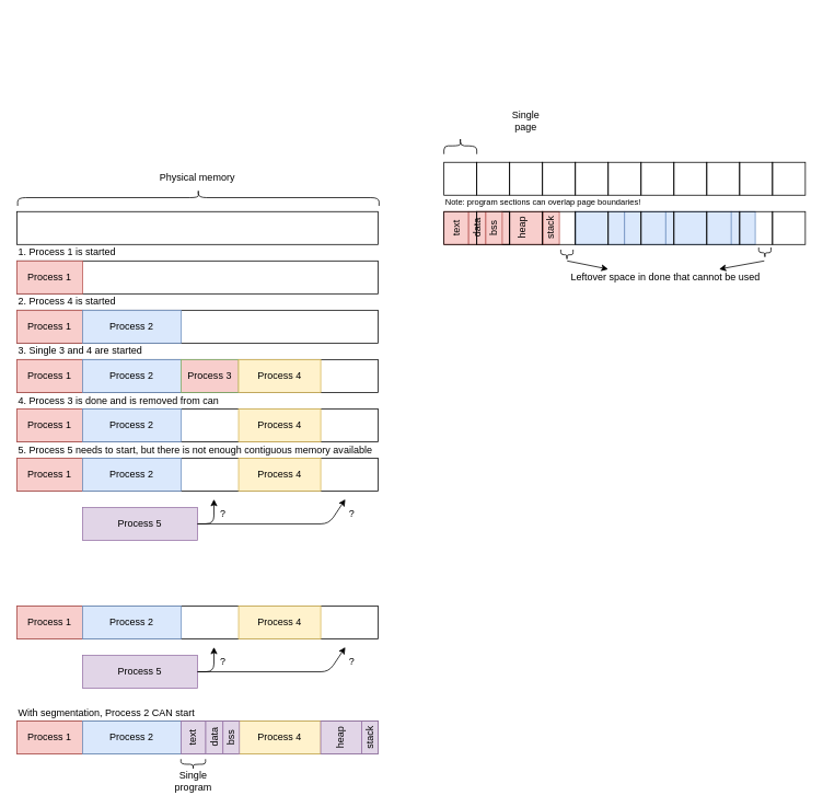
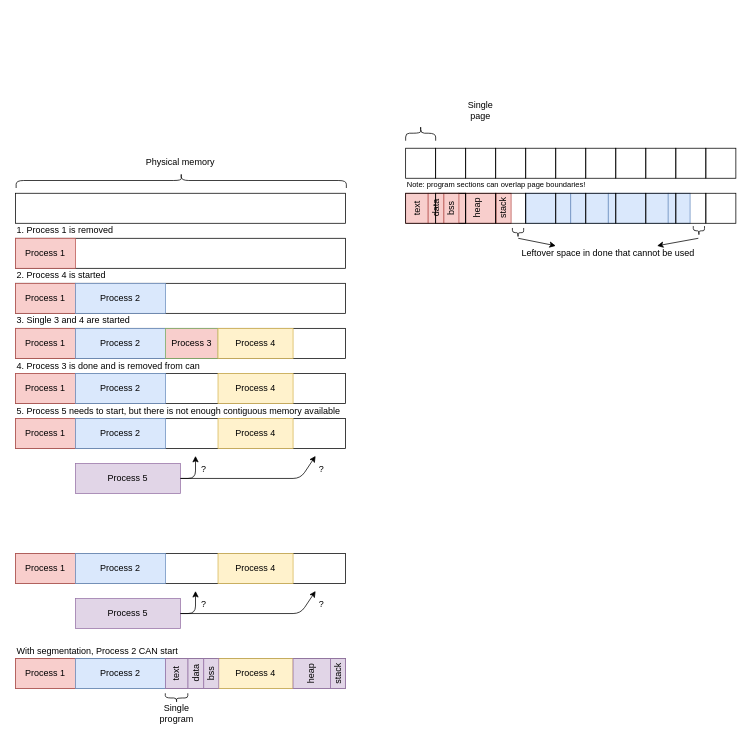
  <mxCell id="0" />
  <mxCell id="1" parent="0" />
  <mxCell id="2" value="" style="rounded=0;whiteSpace=wrap;html=1;fillColor=#dae8fc;strokeColor=#6c8ebf;" vertex="1" parent="1"><mxGeometry x="700" y="257" width="60" height="40" as="geometry" /></mxCell>
  <mxCell id="3" value="" style="rounded=0;whiteSpace=wrap;html=1;fillColor=#dae8fc;strokeColor=#6c8ebf;" vertex="1" parent="1"><mxGeometry x="760" y="257" width="50" height="40" as="geometry" /></mxCell>
  <mxCell id="4" value="" style="rounded=0;whiteSpace=wrap;html=1;fillColor=#dae8fc;strokeColor=#6c8ebf;" vertex="1" parent="1"><mxGeometry x="810" y="257" width="80" height="40" as="geometry" /></mxCell>
  <mxCell id="5" value="" style="rounded=0;whiteSpace=wrap;html=1;fillColor=#dae8fc;strokeColor=#6c8ebf;" vertex="1" parent="1"><mxGeometry x="889.75" y="257" width="29.25" height="40" as="geometry" /></mxCell>
  <mxCell id="6" value="heap" style="rounded=0;whiteSpace=wrap;html=1;align=center;horizontal=0;fillColor=#f8cecc;strokeColor=#b85450;" vertex="1" parent="1"><mxGeometry x="610.5" y="257" width="50" height="40" as="geometry" /></mxCell>
  <mxCell id="7" value="stack" style="rounded=0;whiteSpace=wrap;html=1;align=center;horizontal=0;fillColor=#f8cecc;strokeColor=#b85450;" vertex="1" parent="1"><mxGeometry x="660.5" y="257" width="20" height="40" as="geometry" /></mxCell>
  <mxCell id="8" value="" style="rounded=0;whiteSpace=wrap;html=1;fillColor=none;" vertex="1" parent="1"><mxGeometry x="580" y="257" width="40" height="40" as="geometry" /></mxCell>
  <mxCell id="9" value="" style="rounded=0;whiteSpace=wrap;html=1;fillColor=none;" vertex="1" parent="1"><mxGeometry x="620" y="257" width="40" height="40" as="geometry" /></mxCell>
  <mxCell id="10" value="text" style="rounded=0;whiteSpace=wrap;html=1;align=center;horizontal=0;fillColor=#f8cecc;strokeColor=#b85450;" vertex="1" parent="1"><mxGeometry x="540" y="257" width="30" height="40" as="geometry" /></mxCell>
  <mxCell id="11" value="data" style="rounded=0;whiteSpace=wrap;html=1;align=center;horizontal=0;fillColor=#f8cecc;strokeColor=#b85450;" vertex="1" parent="1"><mxGeometry x="570" y="257" width="21" height="40" as="geometry" /></mxCell>
  <mxCell id="12" value="bss" style="rounded=0;whiteSpace=wrap;html=1;align=center;horizontal=0;fillColor=#f8cecc;strokeColor=#b85450;" vertex="1" parent="1"><mxGeometry x="591" y="257" width="20" height="40" as="geometry" /></mxCell>
  <mxCell id="13" value="" style="rounded=0;whiteSpace=wrap;html=1;" vertex="1" parent="1"><mxGeometry x="20" y="257" width="440" height="40" as="geometry" /></mxCell>
  <mxCell id="14" value="" style="rounded=0;whiteSpace=wrap;html=1;" vertex="1" parent="1"><mxGeometry x="20" y="317" width="440" height="40" as="geometry" /></mxCell>
  <mxCell id="15" value="" style="rounded=0;whiteSpace=wrap;html=1;" vertex="1" parent="1"><mxGeometry x="20" y="377" width="440" height="40" as="geometry" /></mxCell>
  <mxCell id="16" value="" style="rounded=0;whiteSpace=wrap;html=1;" vertex="1" parent="1"><mxGeometry x="20" y="437" width="440" height="40" as="geometry" /></mxCell>
  <mxCell id="17" value="" style="rounded=0;whiteSpace=wrap;html=1;" vertex="1" parent="1"><mxGeometry x="20" y="497" width="440" height="40" as="geometry" /></mxCell>
  <mxCell id="18" value="Process 1" style="rounded=0;whiteSpace=wrap;html=1;fillColor=#f8cecc;strokeColor=#b85450;" vertex="1" parent="1"><mxGeometry x="20" y="317" width="80" height="40" as="geometry" /></mxCell>
  <mxCell id="19" value="" style="shape=curlyBracket;whiteSpace=wrap;html=1;rounded=1;rotation=90;" vertex="1" parent="1"><mxGeometry x="550" y="157" width="20" height="40" as="geometry" /></mxCell>
  <mxCell id="20" value="Physical memory" style="text;html=1;strokeColor=none;fillColor=none;align=center;verticalAlign=middle;whiteSpace=wrap;rounded=0;" vertex="1" parent="1"><mxGeometry x="20" y="206" width="440" height="20" as="geometry" /></mxCell>
  <mxCell id="21" value="Process 1" style="rounded=0;whiteSpace=wrap;html=1;fillColor=#f8cecc;strokeColor=#b85450;" vertex="1" parent="1"><mxGeometry x="20" y="377" width="80" height="40" as="geometry" /></mxCell>
  <mxCell id="22" value="Process 2" style="rounded=0;whiteSpace=wrap;html=1;fillColor=#dae8fc;strokeColor=#6c8ebf;" vertex="1" parent="1"><mxGeometry x="100" y="377" width="120" height="40" as="geometry" /></mxCell>
  <mxCell id="23" value="Process 1" style="rounded=0;whiteSpace=wrap;html=1;fillColor=#f8cecc;strokeColor=#b85450;" vertex="1" parent="1"><mxGeometry x="20" y="437" width="80" height="40" as="geometry" /></mxCell>
  <mxCell id="24" value="Process 2" style="rounded=0;whiteSpace=wrap;html=1;fillColor=#dae8fc;strokeColor=#6c8ebf;" vertex="1" parent="1"><mxGeometry x="100" y="437" width="120" height="40" as="geometry" /></mxCell>
  <mxCell id="25" value="Process 3" style="rounded=0;whiteSpace=wrap;html=1;fillColor=#f8cecc;strokeColor=#82b366;" vertex="1" parent="1"><mxGeometry x="220" y="437" width="70" height="40" as="geometry" /></mxCell>
  <mxCell id="26" value="Process 4" style="rounded=0;whiteSpace=wrap;html=1;fillColor=#fff2cc;strokeColor=#d6b656;" vertex="1" parent="1"><mxGeometry x="290" y="437" width="100" height="40" as="geometry" /></mxCell>
  <mxCell id="27" value="Process 1" style="rounded=0;whiteSpace=wrap;html=1;fillColor=#f8cecc;strokeColor=#b85450;" vertex="1" parent="1"><mxGeometry x="20" y="497" width="80" height="40" as="geometry" /></mxCell>
  <mxCell id="28" value="Process 2" style="rounded=0;whiteSpace=wrap;html=1;fillColor=#dae8fc;strokeColor=#6c8ebf;" vertex="1" parent="1"><mxGeometry x="100" y="497" width="120" height="40" as="geometry" /></mxCell>
  <mxCell id="29" value="Process 4" style="rounded=0;whiteSpace=wrap;html=1;fillColor=#fff2cc;strokeColor=#d6b656;" vertex="1" parent="1"><mxGeometry x="290" y="497" width="100" height="40" as="geometry" /></mxCell>
  <mxCell id="30" value="4. Process 3 is done and is removed from can" style="text;html=1;strokeColor=none;fillColor=none;align=left;verticalAlign=middle;whiteSpace=wrap;rounded=0;" vertex="1" parent="1"><mxGeometry x="20" y="477" width="440" height="20" as="geometry" /></mxCell>
- <mxCell id="31" value="1. Process 1 is started" style="text;html=1;strokeColor=none;fillColor=none;align=left;verticalAlign=middle;whiteSpace=wrap;rounded=0;" vertex="1" parent="1"><mxGeometry x="20" y="297" width="440" height="20" as="geometry" /></mxCell>
+ <mxCell id="31" value="1. Process 1 is removed" style="text;html=1;strokeColor=none;fillColor=none;align=left;verticalAlign=middle;whiteSpace=wrap;rounded=0;" vertex="1" parent="1"><mxGeometry x="20" y="297" width="440" height="20" as="geometry" /></mxCell>
  <mxCell id="32" value="2. Process 4 is started" style="text;html=1;strokeColor=none;fillColor=none;align=left;verticalAlign=middle;whiteSpace=wrap;rounded=0;" vertex="1" parent="1"><mxGeometry x="20" y="357" width="440" height="20" as="geometry" /></mxCell>
  <mxCell id="33" value="3. Single 3 and 4 are started" style="text;html=1;strokeColor=none;fillColor=none;align=left;verticalAlign=middle;whiteSpace=wrap;rounded=0;" vertex="1" parent="1"><mxGeometry x="20" y="417" width="440" height="20" as="geometry" /></mxCell>
  <mxCell id="34" value="" style="rounded=0;whiteSpace=wrap;html=1;" vertex="1" parent="1"><mxGeometry x="20" y="557" width="440" height="40" as="geometry" /></mxCell>
  <mxCell id="35" value="Process 1" style="rounded=0;whiteSpace=wrap;html=1;fillColor=#f8cecc;strokeColor=#b85450;" vertex="1" parent="1"><mxGeometry x="20" y="557" width="80" height="40" as="geometry" /></mxCell>
  <mxCell id="36" value="Process 2" style="rounded=0;whiteSpace=wrap;html=1;fillColor=#dae8fc;strokeColor=#6c8ebf;" vertex="1" parent="1"><mxGeometry x="100" y="557" width="120" height="40" as="geometry" /></mxCell>
  <mxCell id="37" value="Process 4" style="rounded=0;whiteSpace=wrap;html=1;fillColor=#fff2cc;strokeColor=#d6b656;" vertex="1" parent="1"><mxGeometry x="290" y="557" width="100" height="40" as="geometry" /></mxCell>
  <mxCell id="38" value="5. Process 5 needs to start, but there is not enough contiguous memory available" style="text;html=1;strokeColor=none;fillColor=none;align=left;verticalAlign=middle;whiteSpace=wrap;rounded=0;" vertex="1" parent="1"><mxGeometry x="20" y="537" width="440" height="20" as="geometry" /></mxCell>
  <mxCell id="39" value="Process 5" style="rounded=0;whiteSpace=wrap;html=1;fillColor=#e1d5e7;strokeColor=#9673a6;" vertex="1" parent="1"><mxGeometry x="100" y="617" width="140" height="40" as="geometry" /></mxCell>
  <mxCell id="40" value="" style="endArrow=classic;html=1;" edge="1" parent="1"><mxGeometry width="50" height="50" relative="1" as="geometry"><mxPoint x="240" y="637" as="sourcePoint" /><mxPoint x="260" y="607" as="targetPoint" /><Array as="points"><mxPoint x="260" y="637" /></Array></mxGeometry></mxCell>
  <mxCell id="41" value="" style="endArrow=classic;html=1;" edge="1" parent="1"><mxGeometry width="50" height="50" relative="1" as="geometry"><mxPoint x="240" y="637" as="sourcePoint" /><mxPoint x="420" y="607" as="targetPoint" /><Array as="points"><mxPoint x="400" y="637" /></Array></mxGeometry></mxCell>
  <mxCell id="42" value="?" style="text;html=1;strokeColor=none;fillColor=none;align=center;verticalAlign=middle;whiteSpace=wrap;rounded=0;" vertex="1" parent="1"><mxGeometry x="251" y="615" width="40" height="20" as="geometry" /></mxCell>
  <mxCell id="43" value="?" style="text;html=1;strokeColor=none;fillColor=none;align=center;verticalAlign=middle;whiteSpace=wrap;rounded=0;" vertex="1" parent="1"><mxGeometry x="408" y="615" width="40" height="20" as="geometry" /></mxCell>
  <mxCell id="44" value="" style="rounded=0;whiteSpace=wrap;html=1;" vertex="1" parent="1"><mxGeometry x="20" y="737" width="440" height="40" as="geometry" /></mxCell>
  <mxCell id="45" value="Process 1" style="rounded=0;whiteSpace=wrap;html=1;fillColor=#f8cecc;strokeColor=#b85450;" vertex="1" parent="1"><mxGeometry x="20" y="737" width="80" height="40" as="geometry" /></mxCell>
  <mxCell id="46" value="Process 2" style="rounded=0;whiteSpace=wrap;html=1;fillColor=#dae8fc;strokeColor=#6c8ebf;" vertex="1" parent="1"><mxGeometry x="100" y="737" width="120" height="40" as="geometry" /></mxCell>
  <mxCell id="47" value="Process 4" style="rounded=0;whiteSpace=wrap;html=1;fillColor=#fff2cc;strokeColor=#d6b656;" vertex="1" parent="1"><mxGeometry x="290" y="737" width="100" height="40" as="geometry" /></mxCell>
  <mxCell id="48" value="Process 5" style="rounded=0;whiteSpace=wrap;html=1;fillColor=#e1d5e7;strokeColor=#9673a6;" vertex="1" parent="1"><mxGeometry x="100" y="797" width="140" height="40" as="geometry" /></mxCell>
  <mxCell id="49" value="" style="endArrow=classic;html=1;" edge="1" parent="1"><mxGeometry width="50" height="50" relative="1" as="geometry"><mxPoint x="240" y="817" as="sourcePoint" /><mxPoint x="260" y="787" as="targetPoint" /><Array as="points"><mxPoint x="260" y="817" /></Array></mxGeometry></mxCell>
  <mxCell id="50" value="" style="endArrow=classic;html=1;" edge="1" parent="1"><mxGeometry width="50" height="50" relative="1" as="geometry"><mxPoint x="240" y="817" as="sourcePoint" /><mxPoint x="420" y="787" as="targetPoint" /><Array as="points"><mxPoint x="400" y="817" /></Array></mxGeometry></mxCell>
  <mxCell id="51" value="?" style="text;html=1;strokeColor=none;fillColor=none;align=center;verticalAlign=middle;whiteSpace=wrap;rounded=0;" vertex="1" parent="1"><mxGeometry x="251" y="795" width="40" height="20" as="geometry" /></mxCell>
  <mxCell id="52" value="?" style="text;html=1;strokeColor=none;fillColor=none;align=center;verticalAlign=middle;whiteSpace=wrap;rounded=0;" vertex="1" parent="1"><mxGeometry x="408" y="795" width="40" height="20" as="geometry" /></mxCell>
  <mxCell id="53" value="" style="rounded=0;whiteSpace=wrap;html=1;" vertex="1" parent="1"><mxGeometry x="20" y="877" width="440" height="40" as="geometry" /></mxCell>
  <mxCell id="54" value="Process 1" style="rounded=0;whiteSpace=wrap;html=1;fillColor=#f8cecc;strokeColor=#b85450;" vertex="1" parent="1"><mxGeometry x="20" y="877" width="80" height="40" as="geometry" /></mxCell>
  <mxCell id="55" value="Process 2" style="rounded=0;whiteSpace=wrap;html=1;fillColor=#dae8fc;strokeColor=#6c8ebf;" vertex="1" parent="1"><mxGeometry x="100" y="877" width="120" height="40" as="geometry" /></mxCell>
  <mxCell id="56" value="Process 4" style="rounded=0;whiteSpace=wrap;html=1;fillColor=#fff2cc;strokeColor=#d6b656;" vertex="1" parent="1"><mxGeometry x="290" y="877" width="100" height="40" as="geometry" /></mxCell>
  <mxCell id="57" value="With segmentation, Process 2 CAN start" style="text;html=1;strokeColor=none;fillColor=none;align=left;verticalAlign=middle;whiteSpace=wrap;rounded=0;" vertex="1" parent="1"><mxGeometry x="20" y="857" width="440" height="20" as="geometry" /></mxCell>
  <mxCell id="58" value="text" style="rounded=0;whiteSpace=wrap;html=1;align=center;horizontal=0;fillColor=#e1d5e7;strokeColor=#9673a6;" vertex="1" parent="1"><mxGeometry x="220" y="877" width="30" height="40" as="geometry" /></mxCell>
  <mxCell id="59" value="data" style="rounded=0;whiteSpace=wrap;html=1;align=center;horizontal=0;fillColor=#e1d5e7;strokeColor=#9673a6;" vertex="1" parent="1"><mxGeometry x="250" y="877" width="21" height="40" as="geometry" /></mxCell>
  <mxCell id="60" value="bss" style="rounded=0;whiteSpace=wrap;html=1;align=center;horizontal=0;fillColor=#e1d5e7;strokeColor=#9673a6;" vertex="1" parent="1"><mxGeometry x="271" y="877" width="20" height="40" as="geometry" /></mxCell>
  <mxCell id="61" value="heap" style="rounded=0;whiteSpace=wrap;html=1;align=center;horizontal=0;fillColor=#e1d5e7;strokeColor=#9673a6;" vertex="1" parent="1"><mxGeometry x="390" y="877" width="50" height="40" as="geometry" /></mxCell>
  <mxCell id="62" value="stack" style="rounded=0;whiteSpace=wrap;html=1;align=center;horizontal=0;fillColor=#e1d5e7;strokeColor=#9673a6;" vertex="1" parent="1"><mxGeometry x="440" y="877" width="20" height="40" as="geometry" /></mxCell>
  <mxCell id="63" value="" style="rounded=0;whiteSpace=wrap;html=1;fillColor=none;" vertex="1" parent="1"><mxGeometry x="700" y="257" width="40" height="40" as="geometry" /></mxCell>
  <mxCell id="64" value="" style="rounded=0;whiteSpace=wrap;html=1;fillColor=none;" vertex="1" parent="1"><mxGeometry x="740" y="257" width="40" height="40" as="geometry" /></mxCell>
  <mxCell id="65" value="" style="rounded=0;whiteSpace=wrap;html=1;fillColor=none;" vertex="1" parent="1"><mxGeometry x="780" y="257" width="40" height="40" as="geometry" /></mxCell>
  <mxCell id="66" value="" style="rounded=0;whiteSpace=wrap;html=1;fillColor=none;" vertex="1" parent="1"><mxGeometry x="820" y="257" width="40" height="40" as="geometry" /></mxCell>
  <mxCell id="67" value="" style="rounded=0;whiteSpace=wrap;html=1;fillColor=none;" vertex="1" parent="1"><mxGeometry x="860" y="257" width="40" height="40" as="geometry" /></mxCell>
  <mxCell id="68" value="" style="rounded=0;whiteSpace=wrap;html=1;fillColor=none;" vertex="1" parent="1"><mxGeometry x="900" y="257" width="40" height="40" as="geometry" /></mxCell>
  <mxCell id="69" value="" style="rounded=0;whiteSpace=wrap;html=1;fillColor=none;" vertex="1" parent="1"><mxGeometry x="940" y="257" width="40" height="40" as="geometry" /></mxCell>
  <mxCell id="70" value="" style="shape=curlyBracket;whiteSpace=wrap;html=1;rounded=1;rotation=90;" vertex="1" parent="1"><mxGeometry x="231" y="20" width="20" height="440" as="geometry" /></mxCell>
  <mxCell id="71" value="Single page" style="text;html=1;strokeColor=none;fillColor=none;align=center;verticalAlign=middle;whiteSpace=wrap;rounded=0;" vertex="1" parent="1"><mxGeometry x="620" y="137" width="40" height="20" as="geometry" /></mxCell>
  <mxCell id="72" value="" style="rounded=0;whiteSpace=wrap;html=1;fillColor=none;" vertex="1" parent="1"><mxGeometry x="660" y="257" width="40" height="40" as="geometry" /></mxCell>
  <mxCell id="73" value="" style="shape=curlyBracket;whiteSpace=wrap;html=1;rounded=1;rotation=-90;" vertex="1" parent="1"><mxGeometry x="683.5" y="302" width="12.5" height="15" as="geometry" /></mxCell>
  <mxCell id="74" value="" style="shape=curlyBracket;whiteSpace=wrap;html=1;rounded=1;rotation=-90;" vertex="1" parent="1"><mxGeometry x="924.5" y="299.5" width="12.5" height="15" as="geometry" /></mxCell>
  <mxCell id="75" value="Leftover space in done that cannot be used" style="text;html=1;strokeColor=none;fillColor=none;align=center;verticalAlign=middle;whiteSpace=wrap;rounded=0;" vertex="1" parent="1"><mxGeometry x="680" y="327" width="260" height="20" as="geometry" /></mxCell>
  <mxCell id="76" value="" style="endArrow=classic;html=1;entryX=0.231;entryY=0;entryDx=0;entryDy=0;entryPerimeter=0;" edge="1" parent="1" target="75"><mxGeometry width="50" height="50" relative="1" as="geometry"><mxPoint x="690" y="317" as="sourcePoint" /><mxPoint x="800" y="287" as="targetPoint" /></mxGeometry></mxCell>
  <mxCell id="77" value="" style="endArrow=classic;html=1;entryX=0.75;entryY=0;entryDx=0;entryDy=0;" edge="1" parent="1" target="75"><mxGeometry width="50" height="50" relative="1" as="geometry"><mxPoint x="930" y="317" as="sourcePoint" /><mxPoint x="750.06" y="347" as="targetPoint" /></mxGeometry></mxCell>
  <mxCell id="78" value="" style="shape=curlyBracket;whiteSpace=wrap;html=1;rounded=1;rotation=-90;" vertex="1" parent="1"><mxGeometry x="228.5" y="914.5" width="12.5" height="30" as="geometry" /></mxCell>
  <mxCell id="79" value="Single program" style="text;html=1;strokeColor=none;fillColor=none;align=center;verticalAlign=middle;whiteSpace=wrap;rounded=0;" vertex="1" parent="1"><mxGeometry x="214.75" y="939.5" width="40" height="20" as="geometry" /></mxCell>
  <mxCell id="80" value="" style="rounded=0;whiteSpace=wrap;html=1;fillColor=none;" vertex="1" parent="1"><mxGeometry x="540" y="257" width="40" height="40" as="geometry" /></mxCell>
  <mxCell id="81" value="" style="rounded=0;whiteSpace=wrap;html=1;fillColor=none;" vertex="1" parent="1"><mxGeometry x="580" y="257" width="40" height="40" as="geometry" /></mxCell>
  <mxCell id="82" value="" style="rounded=0;whiteSpace=wrap;html=1;fillColor=none;" vertex="1" parent="1"><mxGeometry x="540" y="197" width="40" height="40" as="geometry" /></mxCell>
  <mxCell id="83" value="" style="rounded=0;whiteSpace=wrap;html=1;fillColor=none;" vertex="1" parent="1"><mxGeometry x="580" y="197" width="40" height="40" as="geometry" /></mxCell>
  <mxCell id="84" value="" style="rounded=0;whiteSpace=wrap;html=1;fillColor=none;" vertex="1" parent="1"><mxGeometry x="620" y="197" width="40" height="40" as="geometry" /></mxCell>
  <mxCell id="85" value="" style="rounded=0;whiteSpace=wrap;html=1;fillColor=none;" vertex="1" parent="1"><mxGeometry x="660" y="197" width="40" height="40" as="geometry" /></mxCell>
  <mxCell id="86" value="" style="rounded=0;whiteSpace=wrap;html=1;fillColor=none;" vertex="1" parent="1"><mxGeometry x="700" y="197" width="40" height="40" as="geometry" /></mxCell>
  <mxCell id="87" value="" style="rounded=0;whiteSpace=wrap;html=1;fillColor=none;" vertex="1" parent="1"><mxGeometry x="740" y="197" width="40" height="40" as="geometry" /></mxCell>
  <mxCell id="88" value="" style="rounded=0;whiteSpace=wrap;html=1;fillColor=none;" vertex="1" parent="1"><mxGeometry x="780" y="197" width="40" height="40" as="geometry" /></mxCell>
  <mxCell id="89" value="" style="rounded=0;whiteSpace=wrap;html=1;fillColor=none;" vertex="1" parent="1"><mxGeometry x="820" y="197" width="40" height="40" as="geometry" /></mxCell>
  <mxCell id="90" value="" style="rounded=0;whiteSpace=wrap;html=1;fillColor=none;" vertex="1" parent="1"><mxGeometry x="860" y="197" width="40" height="40" as="geometry" /></mxCell>
  <mxCell id="91" value="" style="rounded=0;whiteSpace=wrap;html=1;fillColor=none;" vertex="1" parent="1"><mxGeometry x="900" y="197" width="40" height="40" as="geometry" /></mxCell>
  <mxCell id="92" value="" style="rounded=0;whiteSpace=wrap;html=1;fillColor=none;" vertex="1" parent="1"><mxGeometry x="940" y="197" width="40" height="40" as="geometry" /></mxCell>
  <mxCell id="93" value="&lt;font style=&quot;font-size: 10px&quot;&gt;Note: program sections can overlap page boundaries!&lt;/font&gt;" style="text;html=1;strokeColor=none;fillColor=none;align=left;verticalAlign=middle;whiteSpace=wrap;rounded=0;" vertex="1" parent="1"><mxGeometry x="540" y="235" width="300" height="20" as="geometry" /></mxCell>
